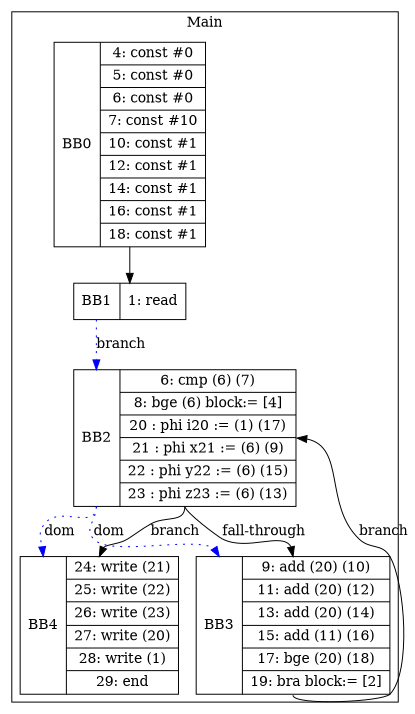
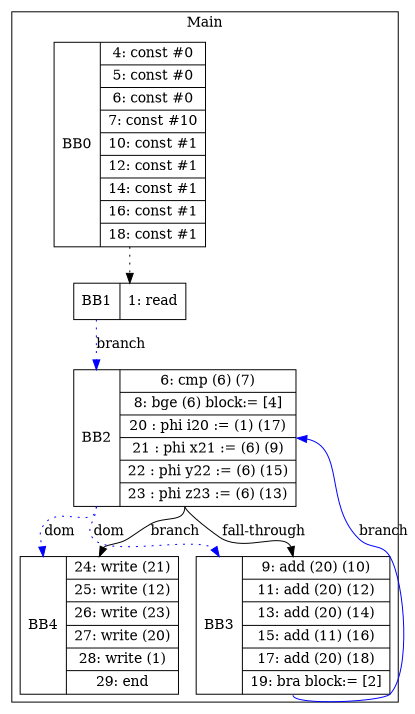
  digraph {
    node [shape=record]
    edge [headport=n tailport=s]
    n1 [label="<b>BB0|{4: const #0|5: const #0|6: const #0|7: const #10|10: const #1|12: const #1|14: const #1|16: const #1|18: const #1}"]
    n2 [label="<b>BB1|{1: read}"]
    n3 [label="<b>BB2|{6: cmp (6) (7)|8: bge (6) block:= [4]|20 : phi i20 := (1) (17)|21 : phi x21 := (6) (9)|22 : phi y22 := (6) (15)|23 : phi z23 := (6) (13)}"]
-   n4 [label="<b>BB3|{9: add (20) (10)|11: add (20) (12)|13: add (20) (14)|15: add (11) (16)|17: bge (20) (18)|19: bra block:= [2]}"]
-   n5 [label="<b>BB4|{24: write (21)|25: write (22)|26: write (23)|27: write (20)|28: write (1)|29: end}"]
+   n4 [label="<b>BB3|{9: add (20) (10)|11: add (20) (12)|13: add (20) (14)|15: add (11) (16)|17: add (20) (18)|19: bra block:= [2]}"]
+   n5 [label="<b>BB4|{24: write (21)|25: write (12)|26: write (23)|27: write (20)|28: write (1)|29: end}"]
    subgraph cluster_1 {
      label=Main
      n1
      n2
      n3
      n4
      n5
    }
-   n1 -> n2
+   n1 -> n2 [style=dotted]
    n2 -> n3 [color=blue headport=b label=branch style=dotted tailport=b]
    n3 -> n4 [color=blue headport=b label=dom style=dotted tailport=b]
    n3 -> n4 [label="fall-through"]
    n3 -> n5 [color=blue headport=b label=dom style=dotted tailport=b]
    n3 -> n5 [label=branch]
-   n4 -> n3 [headport=e label=branch]
+   n4 -> n3 [headport=e label=branch color=blue]
  }
